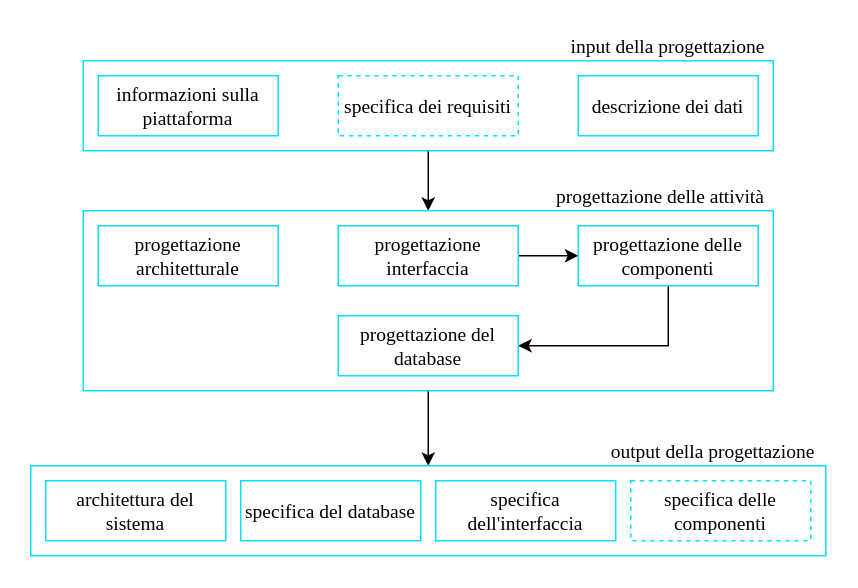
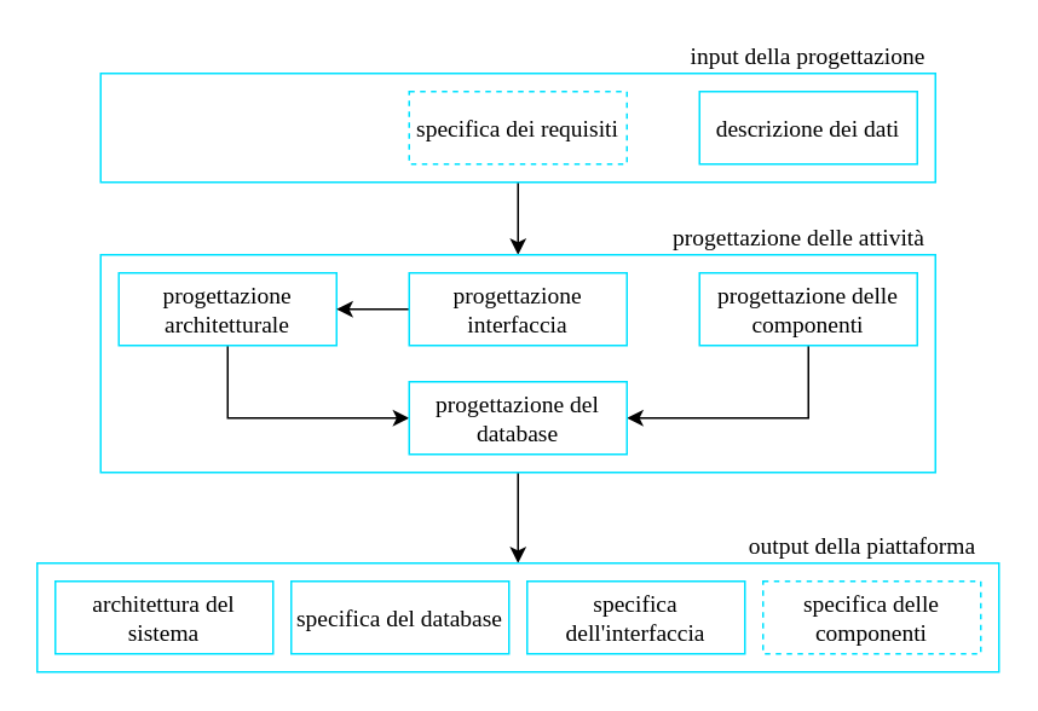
  <mxCell id="0" />
  <mxCell id="1" parent="0" />
  <mxCell id="2" style="edgeStyle=orthogonalEdgeStyle;rounded=0;orthogonalLoop=1;jettySize=auto;html=1;entryX=0.5;entryY=0;entryDx=0;entryDy=0;fontFamily=Times New Roman;fontSize=13;" edge="1" parent="1" source="3" target="10"><mxGeometry relative="1" as="geometry" /></mxCell>
  <mxCell id="3" value="" style="rounded=0;whiteSpace=wrap;html=1;fillColor=none;strokeColor=#00e1ff;fontFamily=Times New Roman;fontSize=13;" vertex="1" parent="1"><mxGeometry x="55" y="40" width="460" height="60" as="geometry" /></mxCell>
- <mxCell id="4" value="informazioni sulla piattaforma" style="rounded=0;whiteSpace=wrap;html=1;fillColor=none;strokeColor=#00e1ff;fontFamily=Times New Roman;fontSize=13;" vertex="1" parent="1"><mxGeometry x="65" y="50" width="120" height="40" as="geometry" /></mxCell>
  <mxCell id="5" value="specifica dei requisiti" style="rounded=0;whiteSpace=wrap;html=1;fillColor=none;strokeColor=#00e1ff;fontFamily=Times New Roman;fontSize=13;dashed=1;" vertex="1" parent="1"><mxGeometry x="225" y="50" width="120" height="40" as="geometry" /></mxCell>
  <mxCell id="6" value="descrizione dei dati" style="rounded=0;whiteSpace=wrap;html=1;fillColor=none;strokeColor=#00e1ff;fontFamily=Times New Roman;fontSize=13;" vertex="1" parent="1"><mxGeometry x="385" y="50" width="120" height="40" as="geometry" /></mxCell>
  <mxCell id="7" value="input della progettazione" style="text;html=1;align=center;verticalAlign=middle;whiteSpace=wrap;rounded=0;fontFamily=Times New Roman;fontSize=13;" vertex="1" parent="1"><mxGeometry x="375" y="20" width="140" height="20" as="geometry" /></mxCell>
  <mxCell id="8" value="progettazione delle attività" style="text;html=1;align=center;verticalAlign=middle;whiteSpace=wrap;rounded=0;fontFamily=Times New Roman;fontSize=13;" vertex="1" parent="1"><mxGeometry x="365" y="120" width="150" height="20" as="geometry" /></mxCell>
  <mxCell id="9" style="edgeStyle=orthogonalEdgeStyle;rounded=0;orthogonalLoop=1;jettySize=auto;html=1;entryX=0.5;entryY=0;entryDx=0;entryDy=0;fontFamily=Times New Roman;fontSize=13;" edge="1" parent="1" source="10" target="18"><mxGeometry relative="1" as="geometry" /></mxCell>
  <mxCell id="10" value="" style="rounded=0;whiteSpace=wrap;html=1;fillColor=none;strokeColor=#00e1ff;fontFamily=Times New Roman;fontSize=13;" vertex="1" parent="1"><mxGeometry x="55" y="140" width="460" height="120" as="geometry" /></mxCell>
+ <mxCell id="11" style="edgeStyle=orthogonalEdgeStyle;rounded=0;orthogonalLoop=1;jettySize=auto;html=1;entryX=0;entryY=0.5;entryDx=0;entryDy=0;fontFamily=Times New Roman;fontSize=13;" edge="1" parent="1" source="12" target="17"><mxGeometry relative="1" as="geometry"><Array as="points"><mxPoint x="125" y="230" /></Array></mxGeometry></mxCell>
  <mxCell id="12" value="progettazione architetturale" style="rounded=0;whiteSpace=wrap;html=1;fillColor=none;strokeColor=#00e1ff;fontFamily=Times New Roman;fontSize=13;" vertex="1" parent="1"><mxGeometry x="65" y="150" width="120" height="40" as="geometry" /></mxCell>
- <mxCell id="13" style="edgeStyle=orthogonalEdgeStyle;rounded=0;orthogonalLoop=1;jettySize=auto;html=1;entryX=0;entryY=0.5;entryDx=0;entryDy=0;fontFamily=Times New Roman;fontSize=13;" edge="1" parent="1" source="14" target="16"><mxGeometry relative="1" as="geometry" /></mxCell>
+ <mxCell id="13" style="edgeStyle=orthogonalEdgeStyle;rounded=0;orthogonalLoop=1;jettySize=auto;html=1;fontFamily=Times New Roman;fontSize=13;" edge="1" parent="1" source="14" target="12"><mxGeometry relative="1" as="geometry" /></mxCell>
  <mxCell id="14" value="progettazione interfaccia" style="rounded=0;whiteSpace=wrap;html=1;fillColor=none;strokeColor=#00e1ff;fontFamily=Times New Roman;fontSize=13;" vertex="1" parent="1"><mxGeometry x="225" y="150" width="120" height="40" as="geometry" /></mxCell>
  <mxCell id="15" style="edgeStyle=orthogonalEdgeStyle;rounded=0;orthogonalLoop=1;jettySize=auto;html=1;entryX=1;entryY=0.5;entryDx=0;entryDy=0;fontFamily=Times New Roman;fontSize=13;" edge="1" parent="1" source="16" target="17"><mxGeometry relative="1" as="geometry"><Array as="points"><mxPoint x="445" y="230" /></Array></mxGeometry></mxCell>
  <mxCell id="16" value="progettazione delle componenti" style="rounded=0;whiteSpace=wrap;html=1;fillColor=none;strokeColor=#00e1ff;fontFamily=Times New Roman;fontSize=13;" vertex="1" parent="1"><mxGeometry x="385" y="150" width="120" height="40" as="geometry" /></mxCell>
  <mxCell id="17" value="progettazione del database" style="rounded=0;whiteSpace=wrap;html=1;fillColor=none;strokeColor=#00e1ff;perimeterSpacing=0;fontFamily=Times New Roman;fontSize=13;" vertex="1" parent="1"><mxGeometry x="225" y="210" width="120" height="40" as="geometry" /></mxCell>
  <mxCell id="18" value="" style="rounded=0;whiteSpace=wrap;html=1;fillColor=none;strokeColor=#00e1ff;fontFamily=Times New Roman;fontSize=13;" vertex="1" parent="1"><mxGeometry x="20" y="310" width="530" height="60" as="geometry" /></mxCell>
  <mxCell id="19" value="architettura del sistema" style="rounded=0;whiteSpace=wrap;html=1;fillColor=none;strokeColor=#00e1ff;fontFamily=Times New Roman;fontSize=13;" vertex="1" parent="1"><mxGeometry x="30" y="320" width="120" height="40" as="geometry" /></mxCell>
  <mxCell id="20" value="specifica del database" style="rounded=0;whiteSpace=wrap;html=1;fillColor=none;strokeColor=#00e1ff;fontFamily=Times New Roman;fontSize=13;" vertex="1" parent="1"><mxGeometry x="160" y="320" width="120" height="40" as="geometry" /></mxCell>
  <mxCell id="21" value="specifica dell'interfaccia" style="rounded=0;whiteSpace=wrap;html=1;fillColor=none;strokeColor=#00e1ff;fontFamily=Times New Roman;fontSize=13;" vertex="1" parent="1"><mxGeometry x="290" y="320" width="120" height="40" as="geometry" /></mxCell>
- <mxCell id="22" value="output della progettazione" style="text;html=1;align=center;verticalAlign=middle;whiteSpace=wrap;rounded=0;fontFamily=Times New Roman;fontSize=13;" vertex="1" parent="1"><mxGeometry x="400" y="290" width="150" height="20" as="geometry" /></mxCell>
+ <mxCell id="22" value="output della piattaforma" style="text;html=1;align=center;verticalAlign=middle;whiteSpace=wrap;rounded=0;fontFamily=Times New Roman;fontSize=13;" vertex="1" parent="1"><mxGeometry x="400" y="290" width="150" height="20" as="geometry" /></mxCell>
  <mxCell id="23" value="specifica delle componenti" style="rounded=0;whiteSpace=wrap;html=1;fillColor=none;strokeColor=#00e1ff;fontFamily=Times New Roman;fontSize=13;dashed=1;" vertex="1" parent="1"><mxGeometry x="420" y="320" width="120" height="40" as="geometry" /></mxCell>
